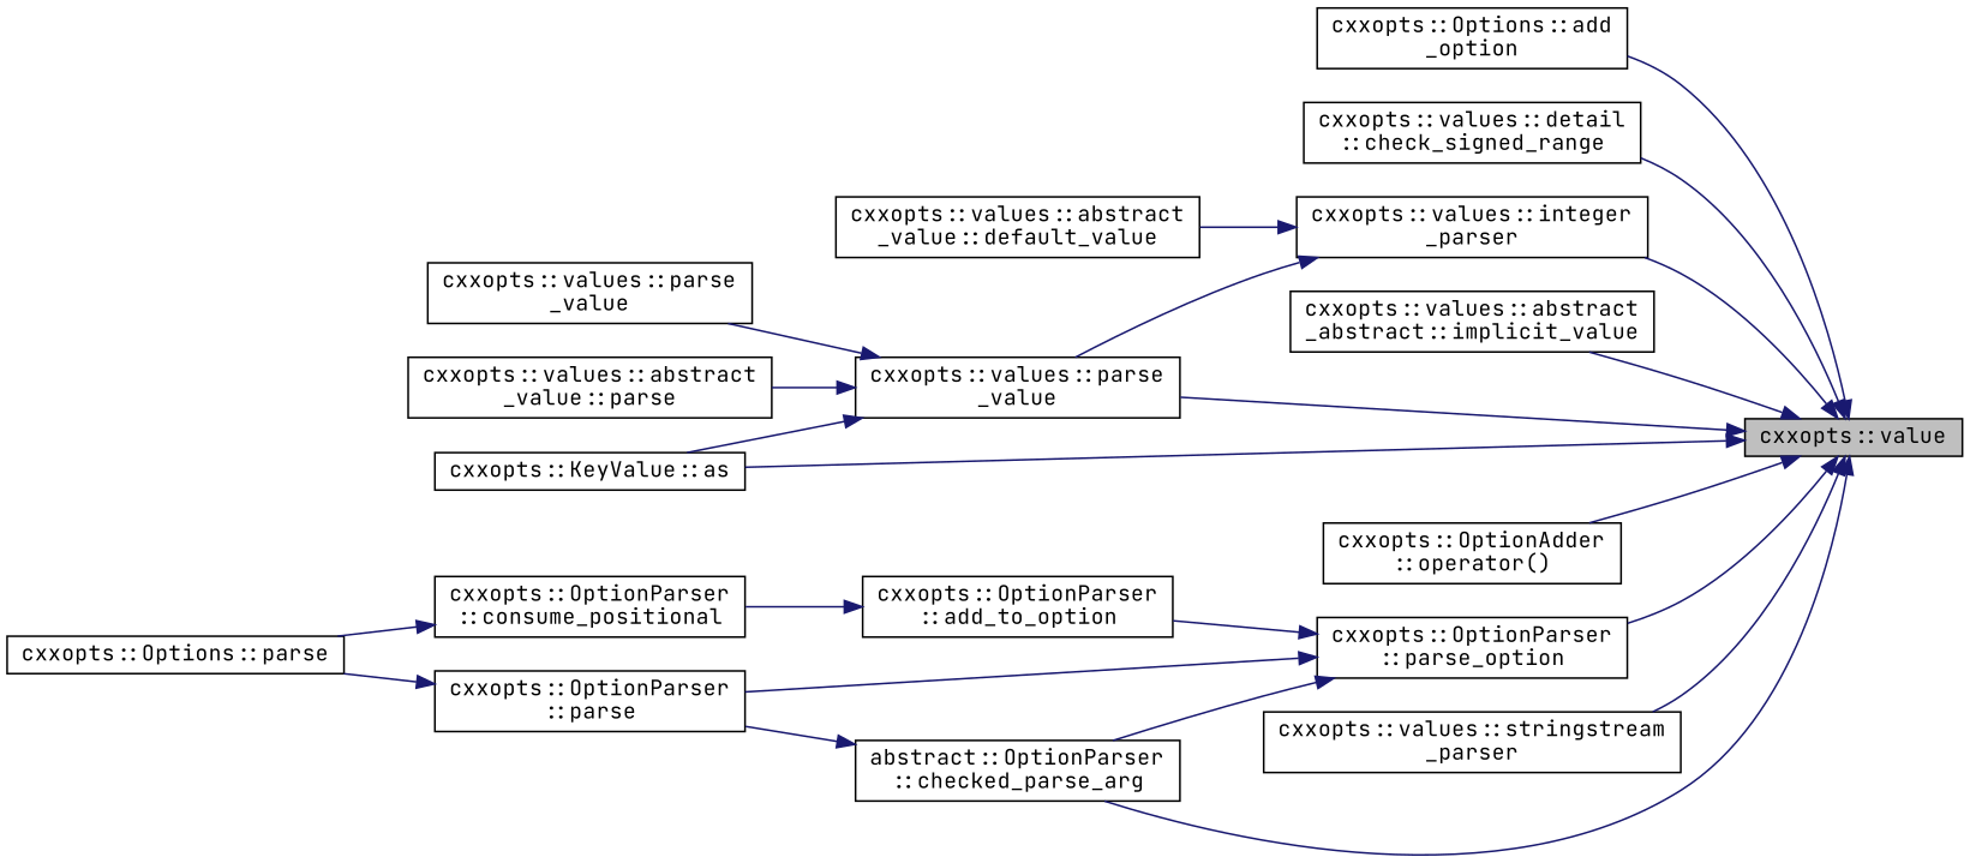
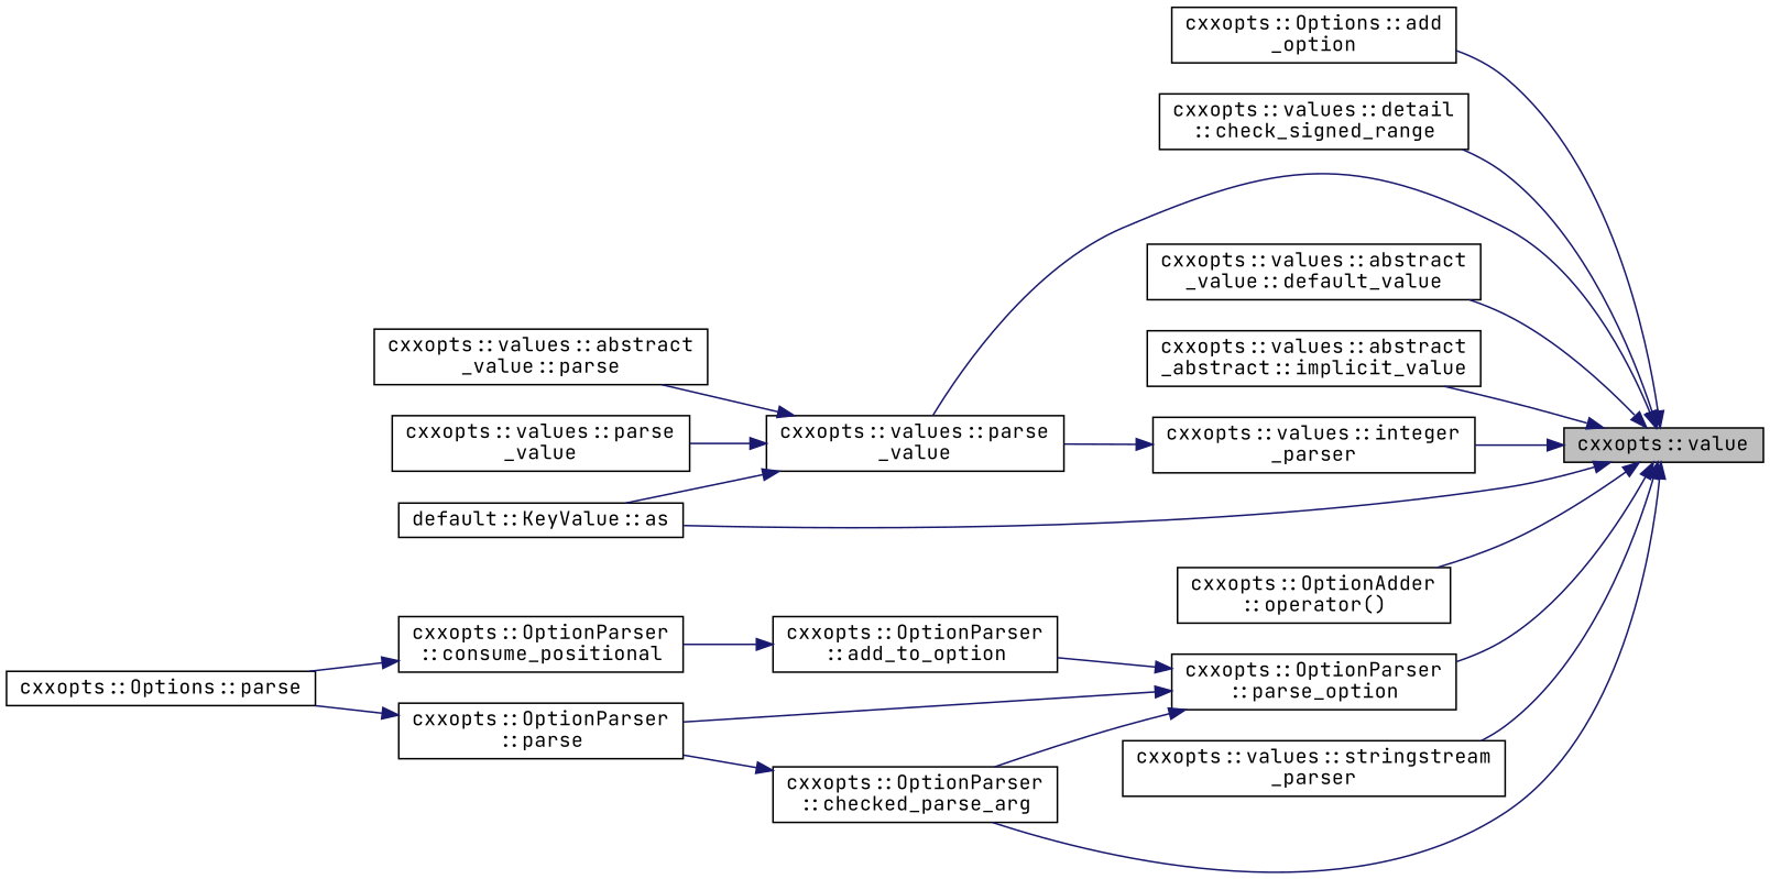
  digraph {
    fontname="JetBrains Mono"
    rankdir=RL
    node [color=black fillcolor=white fontname="JetBrains Mono" fontsize=12 shape=record style=filled]
    edge [color=midnightblue dir=back fontname="JetBrains Mono" fontsize=12 labelfontname=Helvetica labelfontsize=12 style=solid]
    n1 [fillcolor=grey75 fontcolor=black height=0.2 label="cxxopts::value" width=0.4]
    n2 [height=0.2 label="cxxopts::Options::add\l_option" width=0.4]
    n3 [height=0.2 label="cxxopts::values::detail\l::check_signed_range" width=0.4]
-   n4 [height=0.2 label="abstract::OptionParser\l::checked_parse_arg" width=0.4]
+   n4 [height=0.2 label="cxxopts::OptionParser\l::checked_parse_arg" width=0.4]
    n5 [height=0.2 label="cxxopts::values::abstract\l_value::default_value" width=0.4]
    n6 [height=0.2 label="cxxopts::values::abstract\l_abstract::implicit_value" width=0.4]
    n7 [height=0.2 label="cxxopts::values::integer\l_parser" width=0.4]
    n8 [height=0.2 label="cxxopts::values::parse\l_value" width=0.4]
    n9 [height=0.2 label="cxxopts::OptionAdder\l::operator()" width=0.4]
    n10 [height=0.2 label="cxxopts::OptionParser\l::parse_option" width=0.4]
    n11 [height=0.2 label="cxxopts::values::stringstream\l_parser" width=0.4]
-   n12 [height=0.2 label="cxxopts::KeyValue::as" width=0.4]
+   n12 [height=0.2 label="default::KeyValue::as" width=0.4]
    n13 [height=0.2 label="cxxopts::OptionParser\l::parse" width=0.4]
    n14 [height=0.2 label="cxxopts::Options::parse" width=0.4]
    n15 [height=0.2 label="cxxopts::values::abstract\l_value::parse" width=0.4]
    n16 [height=0.2 label="cxxopts::values::parse\l_value" width=0.4]
    n17 [height=0.2 label="cxxopts::OptionParser\l::add_to_option" width=0.4]
    n18 [height=0.2 label="cxxopts::OptionParser\l::consume_positional" width=0.4]
    n1 -> n2
    n1 -> n3
    n1 -> n4
-   n7 -> n5
+   n1 -> n5
    n1 -> n6
    n1 -> n7
    n1 -> n8
    n1 -> n9
    n1 -> n10
    n1 -> n11
    n1 -> n12
    n4 -> n13
    n7 -> n8
    n8 -> n12
    n8 -> n15
    n8 -> n16
    n10 -> n4
    n10 -> n13
    n10 -> n17
    n13 -> n14
    n17 -> n18
    n18 -> n14
  }
